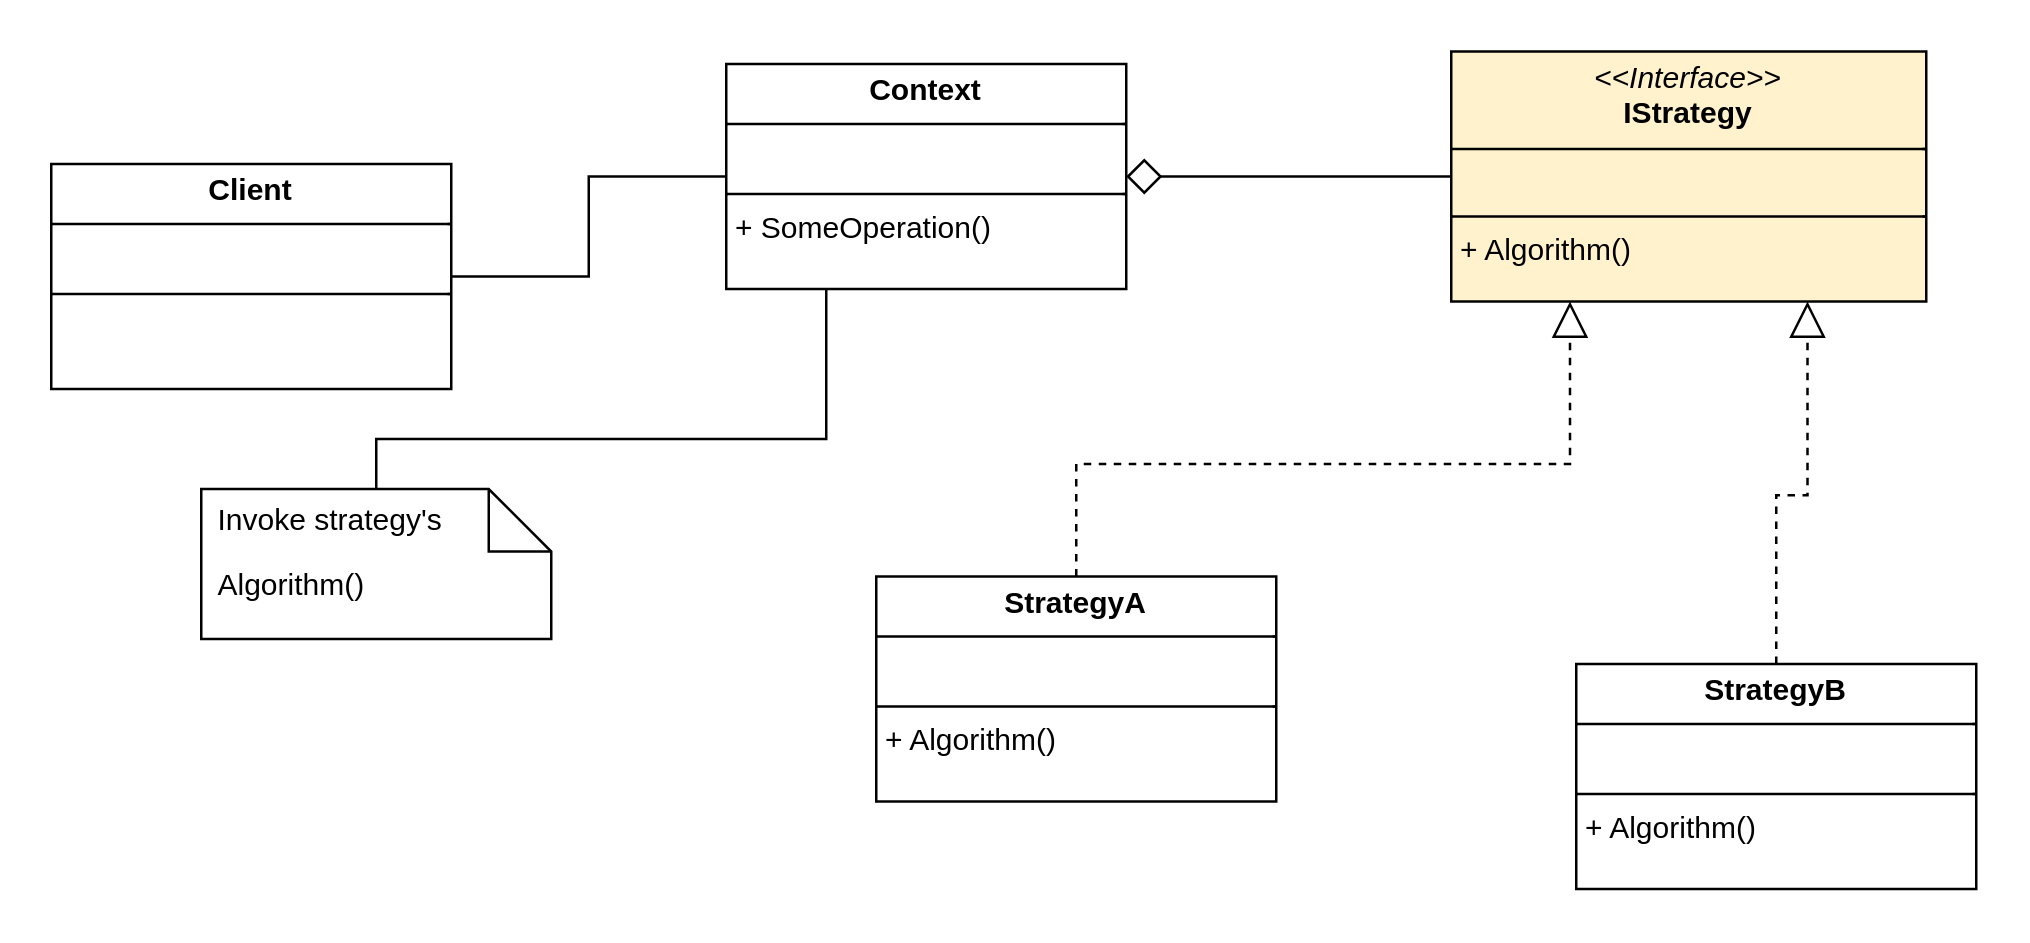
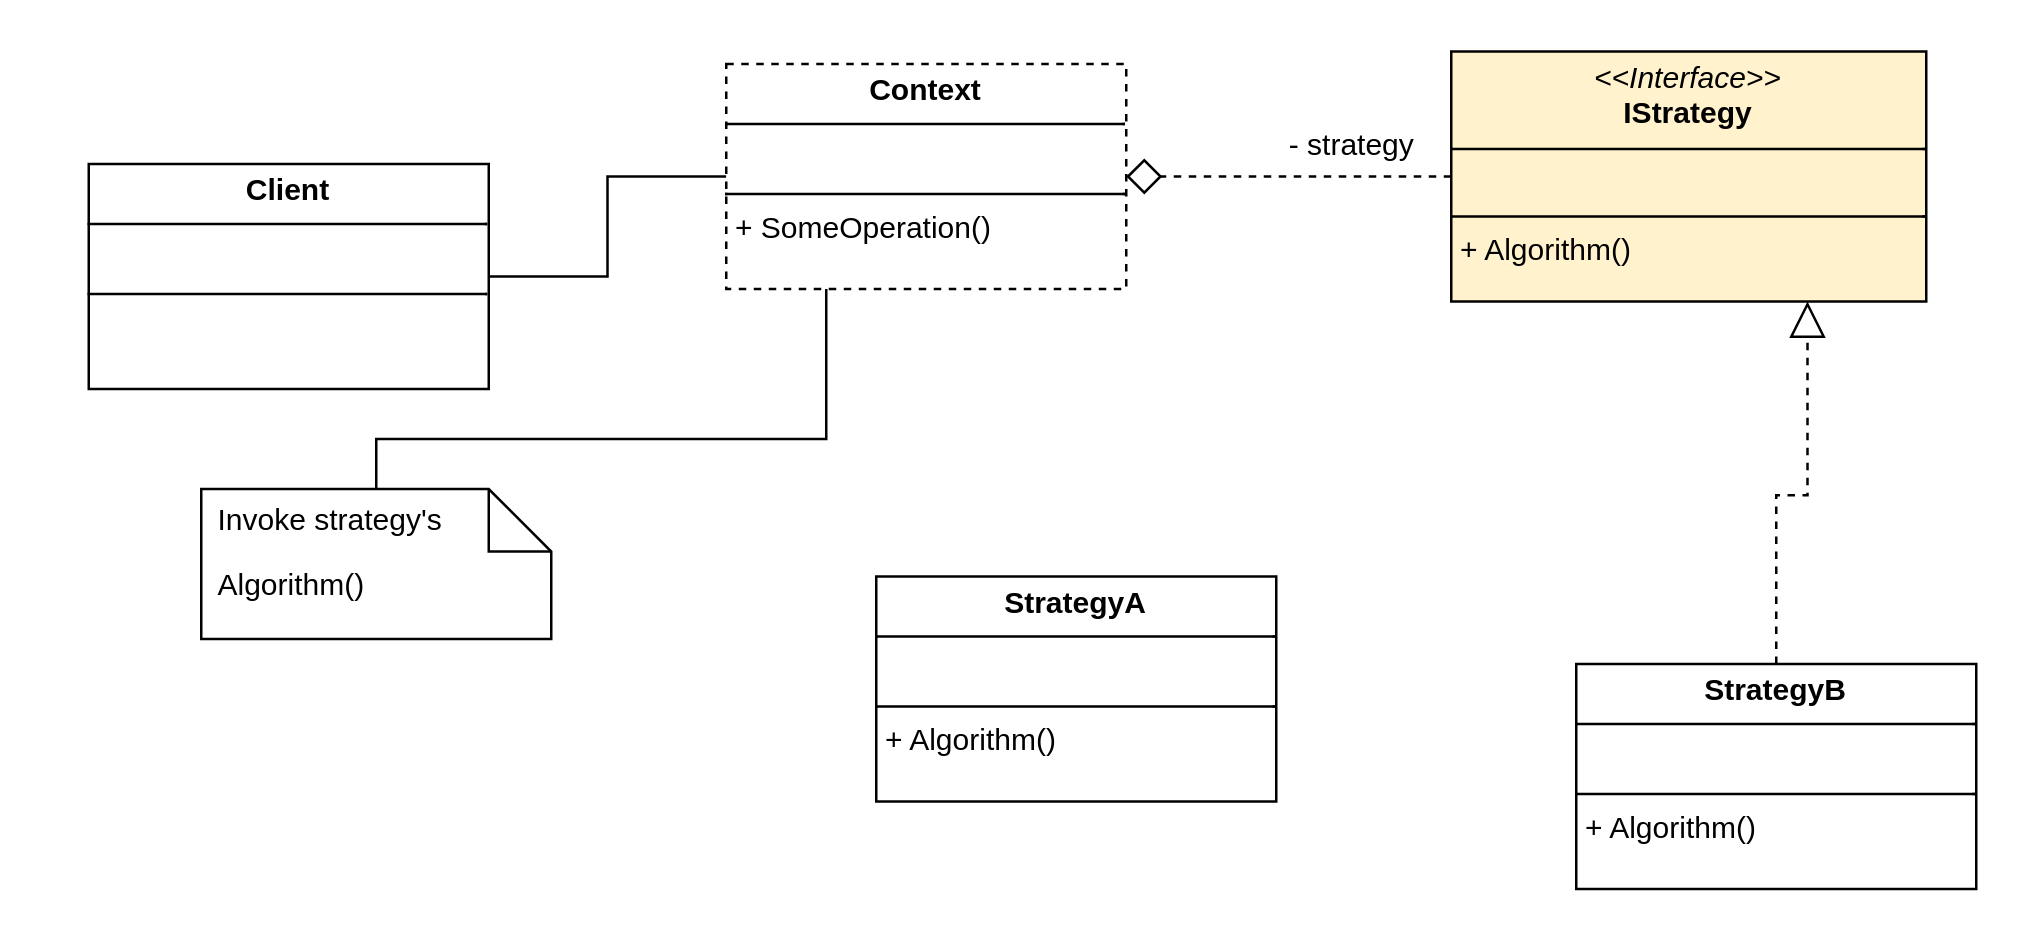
  <mxCell id="0" />
  <mxCell id="1" parent="0" />
  <mxCell id="2" style="edgeStyle=orthogonalEdgeStyle;rounded=0;orthogonalLoop=1;jettySize=auto;html=1;endArrow=none;endFill=0;endSize=12;" edge="1" parent="1" source="3" target="4"><mxGeometry relative="1" as="geometry" /></mxCell>
- <mxCell id="3" value="&lt;p style=&quot;margin:0px;margin-top:4px;text-align:center;&quot;&gt;&lt;b&gt;Client&lt;/b&gt;&lt;/p&gt;&lt;hr size=&quot;1&quot; style=&quot;border-style:solid;&quot;&gt;&lt;p style=&quot;margin:0px;margin-left:4px;&quot;&gt;&lt;br&gt;&lt;/p&gt;&lt;hr size=&quot;1&quot; style=&quot;border-style:solid;&quot;&gt;&lt;p style=&quot;margin:0px;margin-left:4px;&quot;&gt;&lt;br&gt;&lt;/p&gt;" style="verticalAlign=top;align=left;overflow=fill;html=1;whiteSpace=wrap;" vertex="1" parent="1"><mxGeometry x="20" y="65" width="160" height="90" as="geometry" /></mxCell>
- <mxCell id="4" value="&lt;p style=&quot;margin:0px;margin-top:4px;text-align:center;&quot;&gt;&lt;b&gt;Context&lt;/b&gt;&lt;/p&gt;&lt;hr size=&quot;1&quot; style=&quot;border-style:solid;&quot;&gt;&lt;p style=&quot;margin:0px;margin-left:4px;&quot;&gt;&lt;br&gt;&lt;/p&gt;&lt;hr size=&quot;1&quot; style=&quot;border-style:solid;&quot;&gt;&lt;p style=&quot;margin:0px;margin-left:4px;&quot;&gt;+ SomeOperation()&lt;/p&gt;" style="verticalAlign=top;align=left;overflow=fill;html=1;whiteSpace=wrap;" vertex="1" parent="1"><mxGeometry x="290" y="25" width="160" height="90" as="geometry" /></mxCell>
- <mxCell id="5" style="edgeStyle=orthogonalEdgeStyle;rounded=0;orthogonalLoop=1;jettySize=auto;html=1;entryX=1;entryY=0.5;entryDx=0;entryDy=0;endArrow=diamond;endFill=0;endSize=12;" edge="1" parent="1" source="6" target="4"><mxGeometry relative="1" as="geometry" /></mxCell>
+ <mxCell id="3" value="&lt;p style=&quot;margin:0px;margin-top:4px;text-align:center;&quot;&gt;&lt;b&gt;Client&lt;/b&gt;&lt;/p&gt;&lt;hr size=&quot;1&quot; style=&quot;border-style:solid;&quot;&gt;&lt;p style=&quot;margin:0px;margin-left:4px;&quot;&gt;&lt;br&gt;&lt;/p&gt;&lt;hr size=&quot;1&quot; style=&quot;border-style:solid;&quot;&gt;&lt;p style=&quot;margin:0px;margin-left:4px;&quot;&gt;&lt;br&gt;&lt;/p&gt;" style="verticalAlign=top;align=left;overflow=fill;html=1;whiteSpace=wrap;" vertex="1" parent="1"><mxGeometry x="35" y="65" width="160" height="90" as="geometry" /></mxCell>
+ <mxCell id="4" value="&lt;p style=&quot;margin:0px;margin-top:4px;text-align:center;&quot;&gt;&lt;b&gt;Context&lt;/b&gt;&lt;/p&gt;&lt;hr size=&quot;1&quot; style=&quot;border-style:solid;&quot;&gt;&lt;p style=&quot;margin:0px;margin-left:4px;&quot;&gt;&lt;br&gt;&lt;/p&gt;&lt;hr size=&quot;1&quot; style=&quot;border-style:solid;&quot;&gt;&lt;p style=&quot;margin:0px;margin-left:4px;&quot;&gt;+ SomeOperation()&lt;/p&gt;" style="verticalAlign=top;align=left;overflow=fill;html=1;whiteSpace=wrap;dashed=1;" vertex="1" parent="1"><mxGeometry x="290" y="25" width="160" height="90" as="geometry" /></mxCell>
+ <mxCell id="5" style="edgeStyle=orthogonalEdgeStyle;rounded=0;orthogonalLoop=1;jettySize=auto;html=1;entryX=1;entryY=0.5;entryDx=0;entryDy=0;endArrow=diamond;endFill=0;endSize=12;dashed=1;" edge="1" parent="1" source="6" target="4"><mxGeometry relative="1" as="geometry" /></mxCell>
  <mxCell id="6" value="&lt;p style=&quot;margin:0px;margin-top:4px;text-align:center;&quot;&gt;&lt;i&gt;&amp;lt;&amp;lt;Interface&amp;gt;&amp;gt;&lt;/i&gt;&lt;br&gt;&lt;b&gt;IStrategy&lt;/b&gt;&lt;/p&gt;&lt;hr size=&quot;1&quot; style=&quot;border-style:solid;&quot;&gt;&lt;p style=&quot;margin:0px;margin-left:4px;&quot;&gt;&lt;br&gt;&lt;/p&gt;&lt;hr size=&quot;1&quot; style=&quot;border-style:solid;&quot;&gt;&lt;p style=&quot;margin:0px;margin-left:4px;&quot;&gt;+ Algorithm()&lt;br&gt;&lt;/p&gt;" style="verticalAlign=top;align=left;overflow=fill;html=1;whiteSpace=wrap;fillColor=#fff2cc;" vertex="1" parent="1"><mxGeometry x="580" y="20" width="190" height="100" as="geometry" /></mxCell>
- <mxCell id="8" style="edgeStyle=orthogonalEdgeStyle;rounded=0;orthogonalLoop=1;jettySize=auto;html=1;entryX=0.25;entryY=1;entryDx=0;entryDy=0;dashed=1;endArrow=block;endFill=0;endSize=12;" edge="1" parent="1" source="9" target="6"><mxGeometry relative="1" as="geometry"><Array as="points"><mxPoint x="430" y="185" /><mxPoint x="628" y="185" /></Array></mxGeometry></mxCell>
+ <mxCell id="7" value="- strategy" style="text;html=1;align=center;verticalAlign=middle;resizable=0;points=[];autosize=1;strokeColor=none;fillColor=none;" vertex="1" parent="1"><mxGeometry x="505" y="43" width="70" height="30" as="geometry" /></mxCell>
  <mxCell id="9" value="&lt;p style=&quot;margin:0px;margin-top:4px;text-align:center;&quot;&gt;&lt;b&gt;StrategyA&lt;/b&gt;&lt;/p&gt;&lt;hr size=&quot;1&quot; style=&quot;border-style:solid;&quot;&gt;&lt;p style=&quot;margin:0px;margin-left:4px;&quot;&gt;&lt;br&gt;&lt;/p&gt;&lt;hr size=&quot;1&quot; style=&quot;border-style:solid;&quot;&gt;&lt;p style=&quot;margin:0px;margin-left:4px;&quot;&gt;+ Algorithm()&lt;/p&gt;" style="verticalAlign=top;align=left;overflow=fill;html=1;whiteSpace=wrap;" vertex="1" parent="1"><mxGeometry x="350" y="230" width="160" height="90" as="geometry" /></mxCell>
  <mxCell id="10" style="edgeStyle=orthogonalEdgeStyle;rounded=0;orthogonalLoop=1;jettySize=auto;html=1;entryX=0.75;entryY=1;entryDx=0;entryDy=0;endArrow=block;endFill=0;endSize=12;dashed=1;" edge="1" parent="1" source="11" target="6"><mxGeometry relative="1" as="geometry" /></mxCell>
  <mxCell id="11" value="&lt;p style=&quot;margin:0px;margin-top:4px;text-align:center;&quot;&gt;&lt;b&gt;StrategyB&lt;/b&gt;&lt;/p&gt;&lt;hr size=&quot;1&quot; style=&quot;border-style:solid;&quot;&gt;&lt;p style=&quot;margin:0px;margin-left:4px;&quot;&gt;&lt;br&gt;&lt;/p&gt;&lt;hr size=&quot;1&quot; style=&quot;border-style:solid;&quot;&gt;&lt;p style=&quot;margin:0px;margin-left:4px;&quot;&gt;+ Algorithm()&lt;/p&gt;" style="verticalAlign=top;align=left;overflow=fill;html=1;whiteSpace=wrap;" vertex="1" parent="1"><mxGeometry x="630" y="265" width="160" height="90" as="geometry" /></mxCell>
  <mxCell id="12" value="Algorithm()" style="shape=note2;boundedLbl=1;whiteSpace=wrap;html=1;size=25;verticalAlign=top;align=left;spacingLeft=5;" vertex="1" parent="1"><mxGeometry x="80" y="195" width="140" height="60" as="geometry" /></mxCell>
  <mxCell id="13" value="Invoke strategy's" style="resizeWidth=1;part=1;strokeColor=none;fillColor=none;align=left;spacingLeft=5;whiteSpace=wrap;html=1;" vertex="1" parent="12"><mxGeometry width="140" height="25" relative="1" as="geometry" /></mxCell>
  <mxCell id="14" style="edgeStyle=orthogonalEdgeStyle;rounded=0;orthogonalLoop=1;jettySize=auto;html=1;entryX=0.25;entryY=1;entryDx=0;entryDy=0;endArrow=none;endFill=0;" edge="1" parent="1" source="13" target="4"><mxGeometry relative="1" as="geometry"><Array as="points"><mxPoint x="150" y="175" /><mxPoint x="330" y="175" /></Array></mxGeometry></mxCell>
